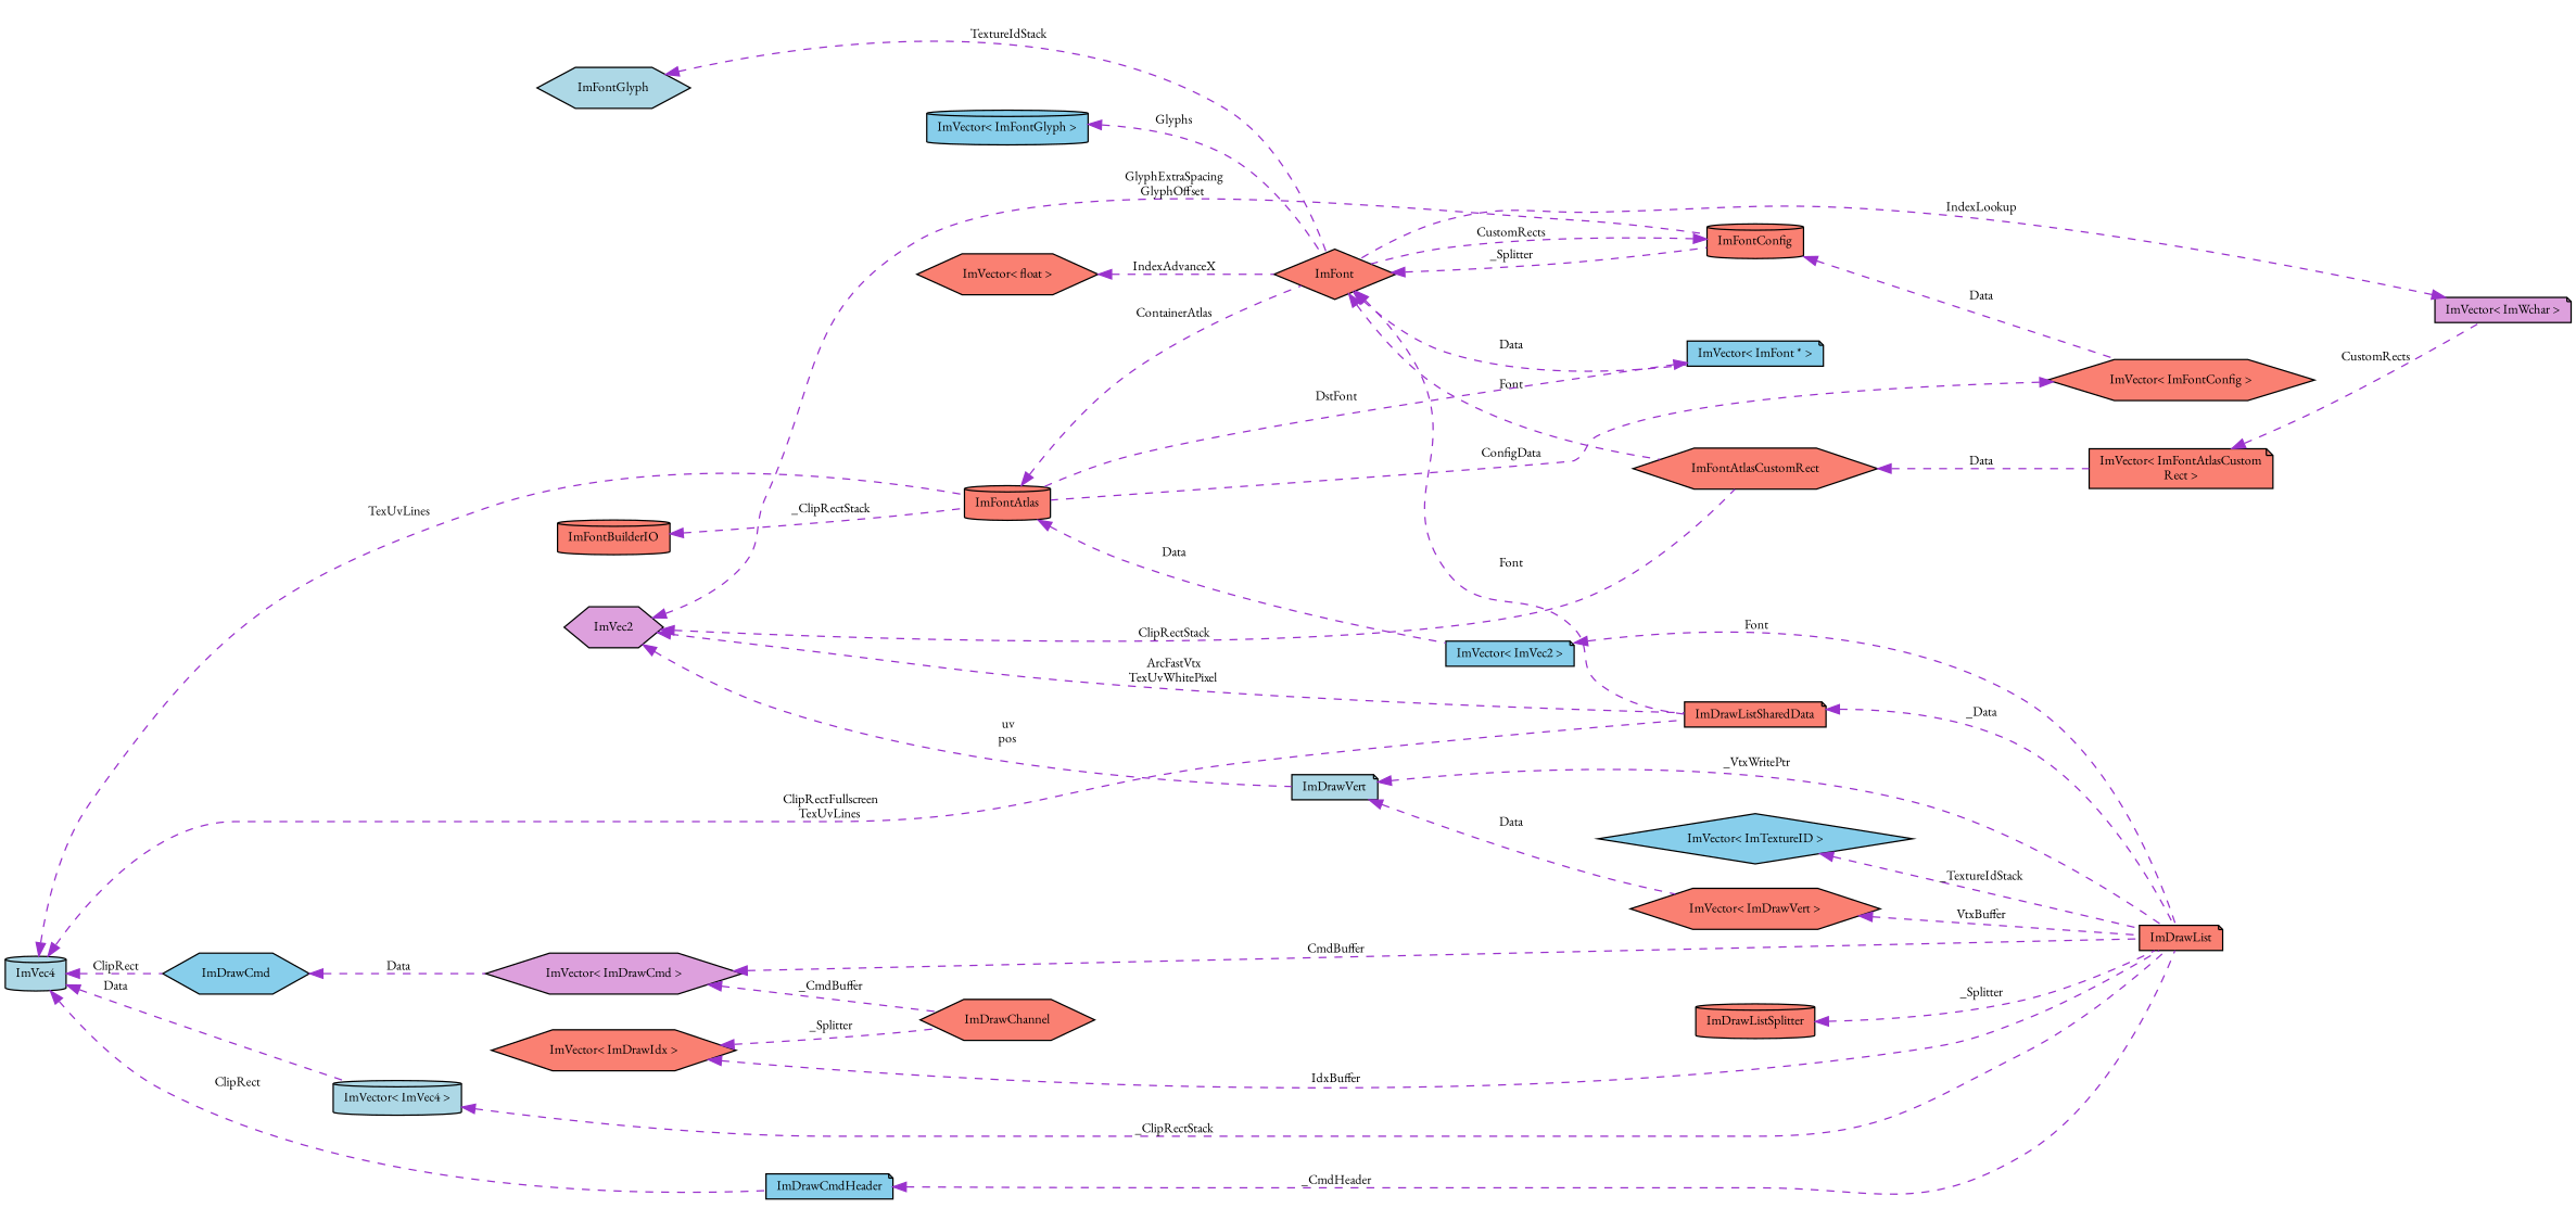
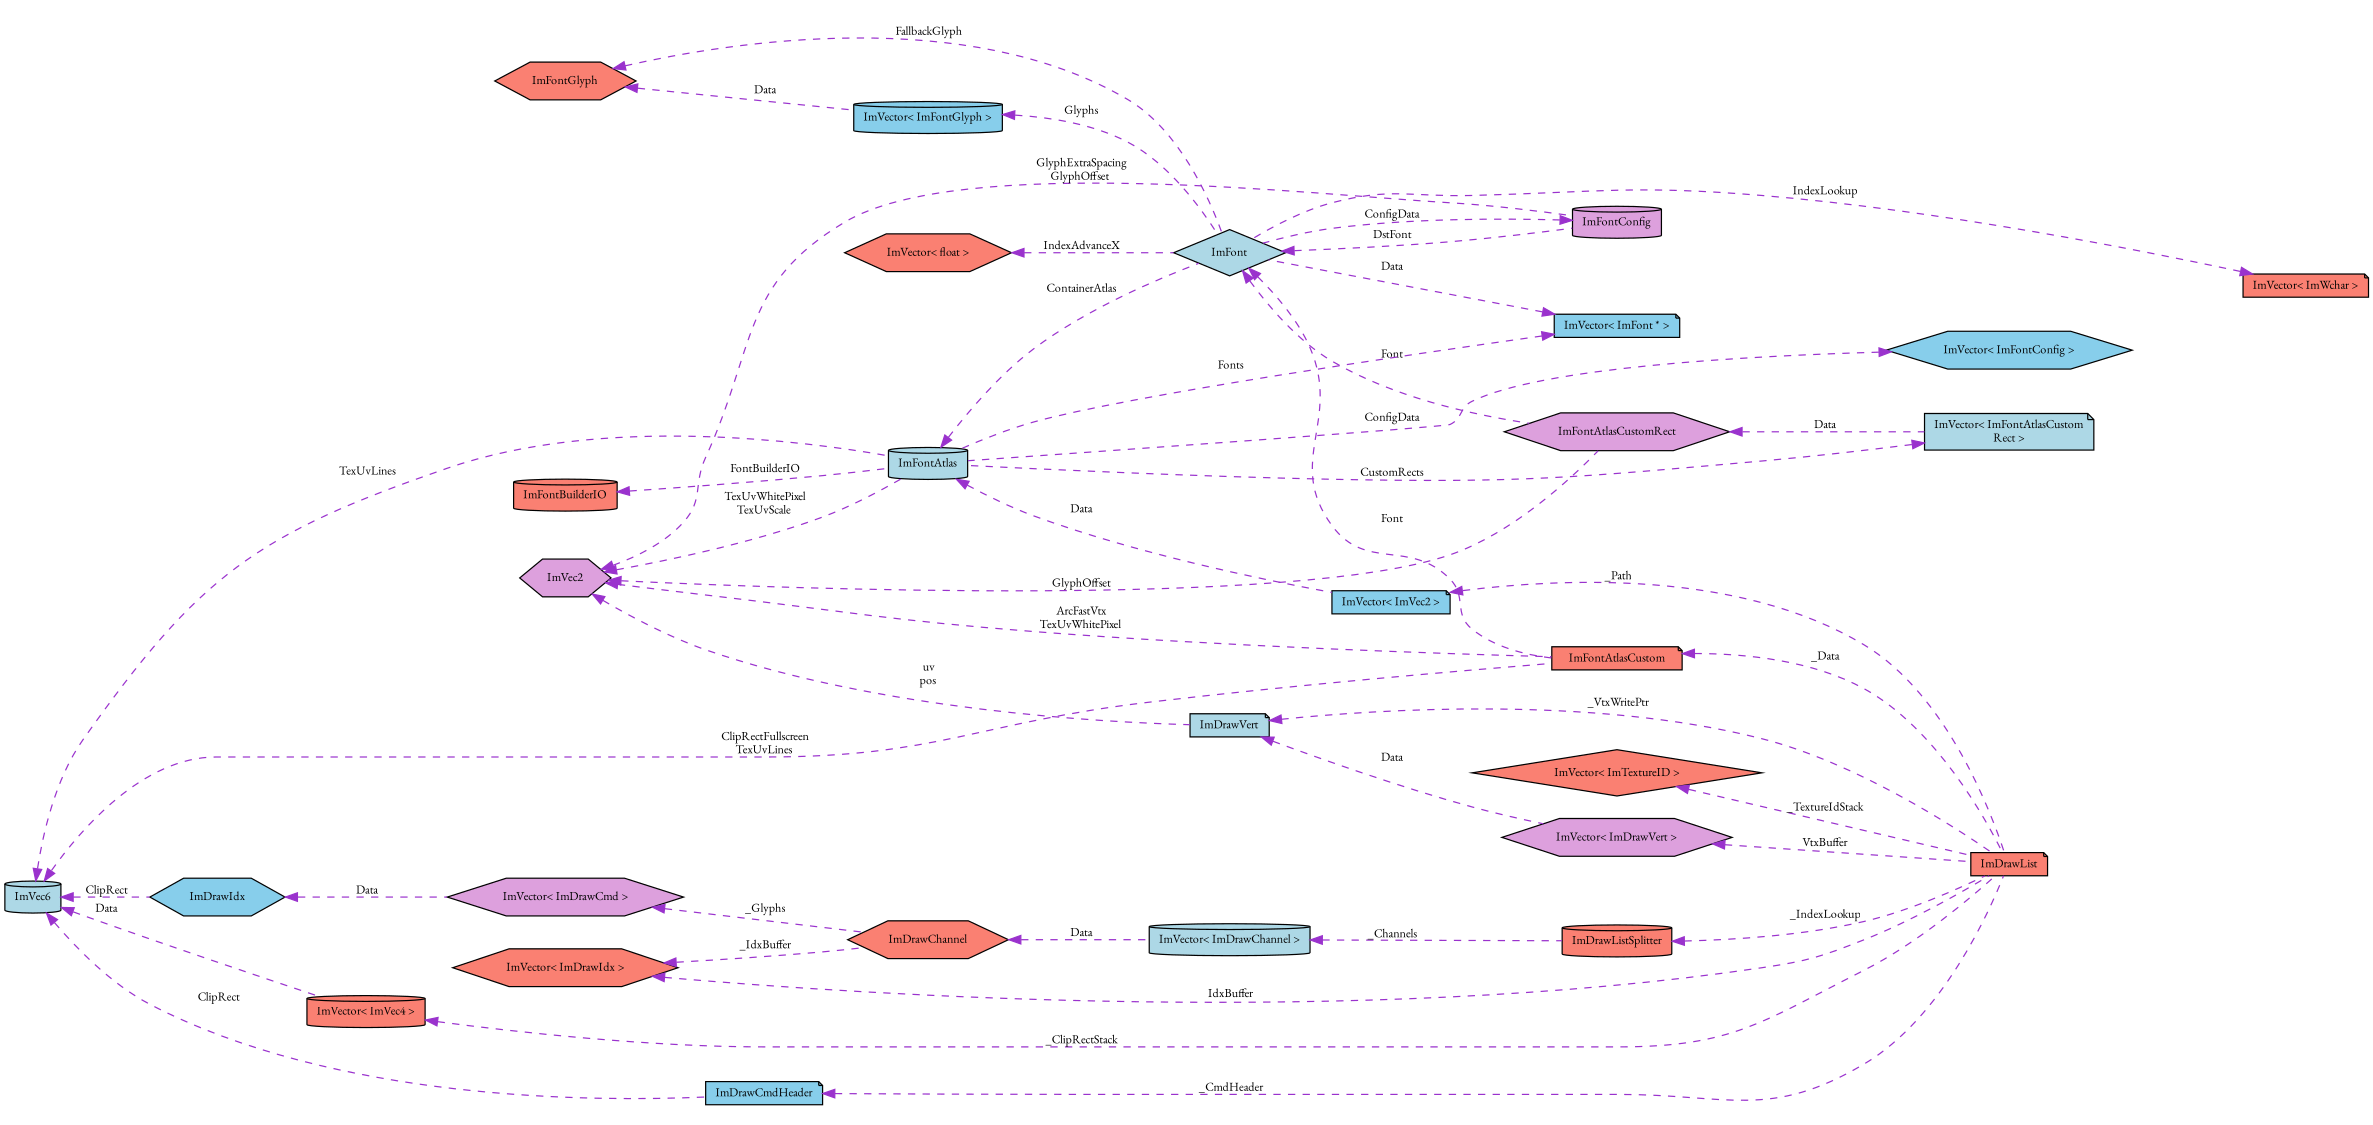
  digraph {
    fontname="EB Garamond"
    rankdir=LR
    node [color=black fillcolor=salmon fontname="EB Garamond" fontsize=10 shape=hexagon style=filled]
    edge [color=darkorchid3 dir=back fontname="EB Garamond" fontsize=10 labelfontname=Helvetica labelfontsize=10 style=dashed]
    n1 [fontcolor=black height=0.2 label=ImDrawList shape=note width=0.4]
-   n2 [fillcolor=skyblue height=0.2 label=ImDrawCmd width=0.4]
+   n2 [fillcolor=skyblue height=0.2 label=ImDrawIdx width=0.4]
    n3 [fillcolor=plum height=0.2 label="ImVector\< ImDrawCmd \>" width=0.4]
-   n4 [fillcolor=lightblue height=0.2 label="ImVector\< ImVec4 \>" shape=cylinder width=0.4]
-   n5 [fillcolor=lightblue height=0.2 label=ImVec4 shape=cylinder width=0.4]
-   n6 [height=0.2 label=ImDrawListSharedData shape=note width=0.4]
-   n7 [height=0.2 label=ImFontAtlas shape=cylinder width=0.4]
+   n4 [height=0.2 label="ImVector\< ImVec4 \>" shape=cylinder width=0.4]
+   n5 [fillcolor=lightblue height=0.2 label=ImVec6 shape=cylinder width=0.4]
+   n6 [height=0.2 label=ImFontAtlasCustom shape=note width=0.4]
+   n7 [fillcolor=lightblue height=0.2 label=ImFontAtlas shape=cylinder width=0.4]
    n8 [fillcolor=skyblue height=0.2 label=ImDrawCmdHeader shape=note width=0.4]
    n9 [fillcolor=skyblue height=0.2 label="ImVector\< ImVec2 \>" shape=note width=0.4]
-   n10 [height=0.2 label=ImFont shape=diamond width=0.4]
-   n11 [height=0.2 label="ImVector\< ImDrawVert \>" width=0.4]
+   n10 [fillcolor=lightblue height=0.2 label=ImFont shape=diamond width=0.4]
+   n11 [fillcolor=plum height=0.2 label="ImVector\< ImDrawVert \>" width=0.4]
    n12 [fillcolor=lightblue height=0.2 label=ImDrawVert shape=note width=0.4]
    n13 [fillcolor=plum height=0.2 label=ImVec2 width=0.4]
-   n14 [height=0.2 label=ImFontConfig shape=cylinder width=0.4]
-   n15 [height=0.2 label=ImFontAtlasCustomRect width=0.4]
-   n16 [height=0.2 label="ImVector\< ImFontConfig \>" width=0.4]
-   n17 [height=0.2 label="ImVector\< ImFontAtlasCustom\lRect \>" shape=note width=0.4]
+   n14 [fillcolor=plum height=0.2 label=ImFontConfig shape=cylinder width=0.4]
+   n15 [fillcolor=plum height=0.2 label=ImFontAtlasCustomRect width=0.4]
+   n16 [fillcolor=skyblue height=0.2 label="ImVector\< ImFontConfig \>" width=0.4]
+   n17 [fillcolor=lightblue height=0.2 label="ImVector\< ImFontAtlasCustom\lRect \>" shape=note width=0.4]
    n18 [fillcolor=skyblue height=0.2 label="ImVector\< ImFont * \>" shape=note width=0.4]
    n19 [fillcolor=skyblue height=0.2 label="ImVector\< ImFontGlyph \>" shape=cylinder width=0.4]
-   n20 [fillcolor=lightblue height=0.2 label=ImFontGlyph width=0.4]
+   n20 [height=0.2 label=ImFontGlyph width=0.4]
    n21 [height=0.2 label=ImFontBuilderIO shape=cylinder width=0.4]
    n22 [height=0.2 label="ImVector\< float \>" width=0.4]
-   n23 [fillcolor=plum height=0.2 label="ImVector\< ImWchar \>" shape=note width=0.4]
+   n23 [height=0.2 label="ImVector\< ImWchar \>" shape=note width=0.4]
    n24 [height=0.2 label=ImDrawChannel width=0.4]
+   n25 [fillcolor=lightblue height=0.2 label="ImVector\< ImDrawChannel \>" shape=cylinder width=0.4]
    n26 [height=0.2 label=ImDrawListSplitter shape=cylinder width=0.4]
    n27 [height=0.2 label="ImVector\< ImDrawIdx \>" width=0.4]
-   n28 [fillcolor=skyblue height=0.2 label="ImVector\< ImTextureID \>" shape=diamond width=0.4]
+   n28 [height=0.2 label="ImVector\< ImTextureID \>" shape=diamond width=0.4]
    n2 -> n3 [label=" Data"]
-   n3 -> n1 [label=" CmdBuffer"]
-   n3 -> n24 [label=" _CmdBuffer"]
+   n3 -> n24 [label=" _Glyphs"]
    n4 -> n1 [label=" _ClipRectStack"]
    n5 -> n2 [label=" ClipRect"]
    n5 -> n4 [label=" Data"]
    n5 -> n6 [label=" ClipRectFullscreen\nTexUvLines"]
    n5 -> n7 [label=" TexUvLines"]
    n5 -> n8 [label=" ClipRect"]
    n6 -> n1 [label=" _Data"]
    n7 -> n9 [label=" Data"]
    n7 -> n10 [label=" ContainerAtlas"]
    n8 -> n1 [label=" _CmdHeader"]
-   n9 -> n1 [label=" Font"]
+   n9 -> n1 [label=" _Path"]
    n10 -> n6 [label=" Font"]
-   n10 -> n14 [label=" _Splitter"]
+   n10 -> n14 [label=" DstFont"]
    n10 -> n15 [label=" Font"]
-   n10 -> n18 [label=" Data"]
+   n18 -> n10 [label=" Data"]
    n11 -> n1 [label=" VtxBuffer"]
    n12 -> n1 [label=" _VtxWritePtr"]
    n12 -> n11 [label=" Data"]
    n13 -> n6 [label=" ArcFastVtx\nTexUvWhitePixel"]
+   n13 -> n7 [label=" TexUvWhitePixel\nTexUvScale"]
    n13 -> n12 [label=" uv\npos"]
    n13 -> n14 [label=" GlyphExtraSpacing\nGlyphOffset"]
-   n13 -> n15 [label=" ClipRectStack"]
-   n14 -> n10 [label=" CustomRects"]
-   n14 -> n16 [label=" Data"]
+   n13 -> n15 [label=" GlyphOffset"]
+   n14 -> n10 [label=" ConfigData"]
    n15 -> n17 [label=" Data"]
    n16 -> n7 [label=" ConfigData"]
-   n17 -> n23 [label=" CustomRects"]
-   n18 -> n7 [label=" DstFont"]
+   n17 -> n7 [label=" CustomRects"]
+   n18 -> n7 [label=" Fonts"]
    n19 -> n10 [label=" Glyphs"]
-   n20 -> n10 [label=" TextureIdStack"]
-   n21 -> n7 [label=" _ClipRectStack"]
+   n20 -> n10 [label=" FallbackGlyph"]
+   n20 -> n19 [label=" Data"]
+   n21 -> n7 [label=" FontBuilderIO"]
    n22 -> n10 [label=" IndexAdvanceX"]
    n23 -> n10 [label=" IndexLookup"]
-   n26 -> n1 [label=" _Splitter"]
+   n24 -> n25 [label=" Data"]
+   n25 -> n26 [label=" _Channels"]
+   n26 -> n1 [label=" _IndexLookup"]
    n27 -> n1 [label=" IdxBuffer"]
-   n27 -> n24 [label=" _Splitter"]
+   n27 -> n24 [label=" _IdxBuffer"]
    n28 -> n1 [label=" _TextureIdStack"]
  }
